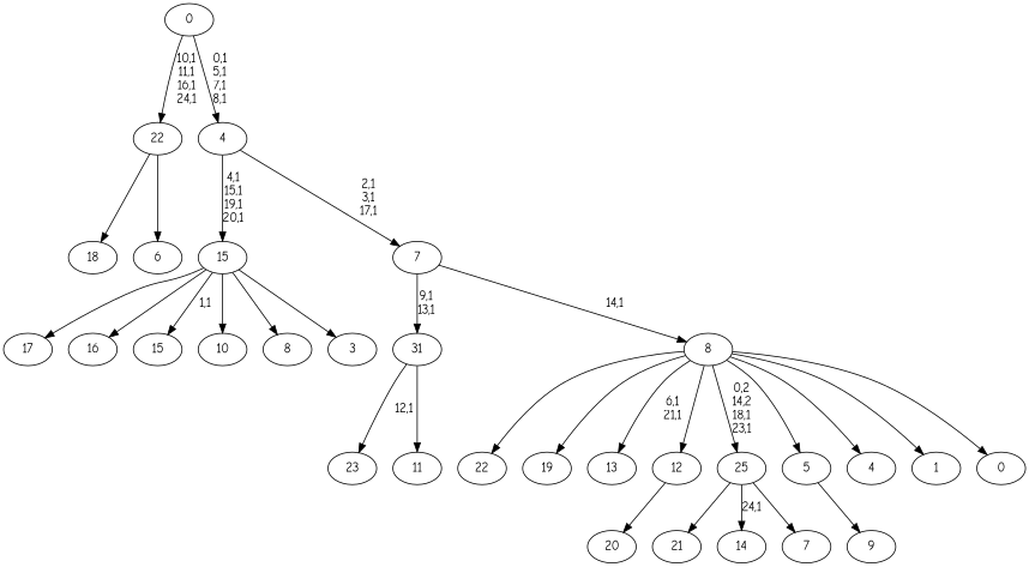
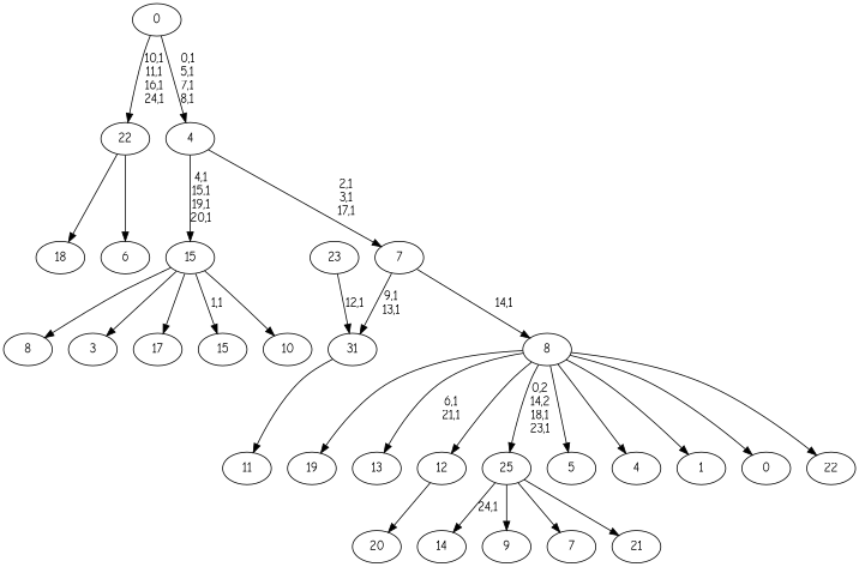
  digraph {
    fontname="Comic Neue"
    node [fontname="Comic Neue"]
    edge [fontname="Comic Neue"]
    n1 [label=23]
    n2 [label=22]
    n3 [label=21]
    n4 [label=20]
    n5 [label=19]
    n6 [label=18]
    n7 [label=17]
-   n8 [label=16]
    n9 [label=15]
    n10 [label=14]
    n11 [label=13]
    n12 [label=12]
    n13 [label=11]
    31
    n15 [label=10]
    n16 [label=9]
    n17 [label=8]
    n18 [label=7]
    25
    n20 [label=6]
    22
    n22 [label=5]
    n23 [label=4]
    n24 [label=3]
    15
    n26 [label=1]
    n27 [label=0]
    8
    7
    4
    0
    n12 -> n4
-   31 -> n1 [label="12,1"]
+   n1 -> 31 [label="12,1"]
    31 -> n13
    25 -> n3
    25 -> n10 [label="24,1"]
-   n22 -> n16
+   25 -> n16
    25 -> n18
    22 -> n6
    22 -> n20
    15 -> n7
-   15 -> n8
    15 -> n9 [label="1,1"]
    15 -> n15
    15 -> n17
    15 -> n24
    8 -> n2
    8 -> n5
    8 -> n11 [label="6,1\n21,1"]
    8 -> n12
    8 -> 25 [label="0,2\n14,2\n18,1\n23,1"]
    8 -> n22
    8 -> n23
    8 -> n26
    8 -> n27
    7 -> 31 [label="9,1\n13,1"]
    7 -> 8 [label="14,1"]
    4 -> 15 [label="4,1\n15,1\n19,1\n20,1"]
    4 -> 7 [label="2,1\n3,1\n17,1"]
    0 -> 22 [label="10,1\n11,1\n16,1\n24,1"]
    0 -> 4 [label="0,1\n5,1\n7,1\n8,1"]
  }
